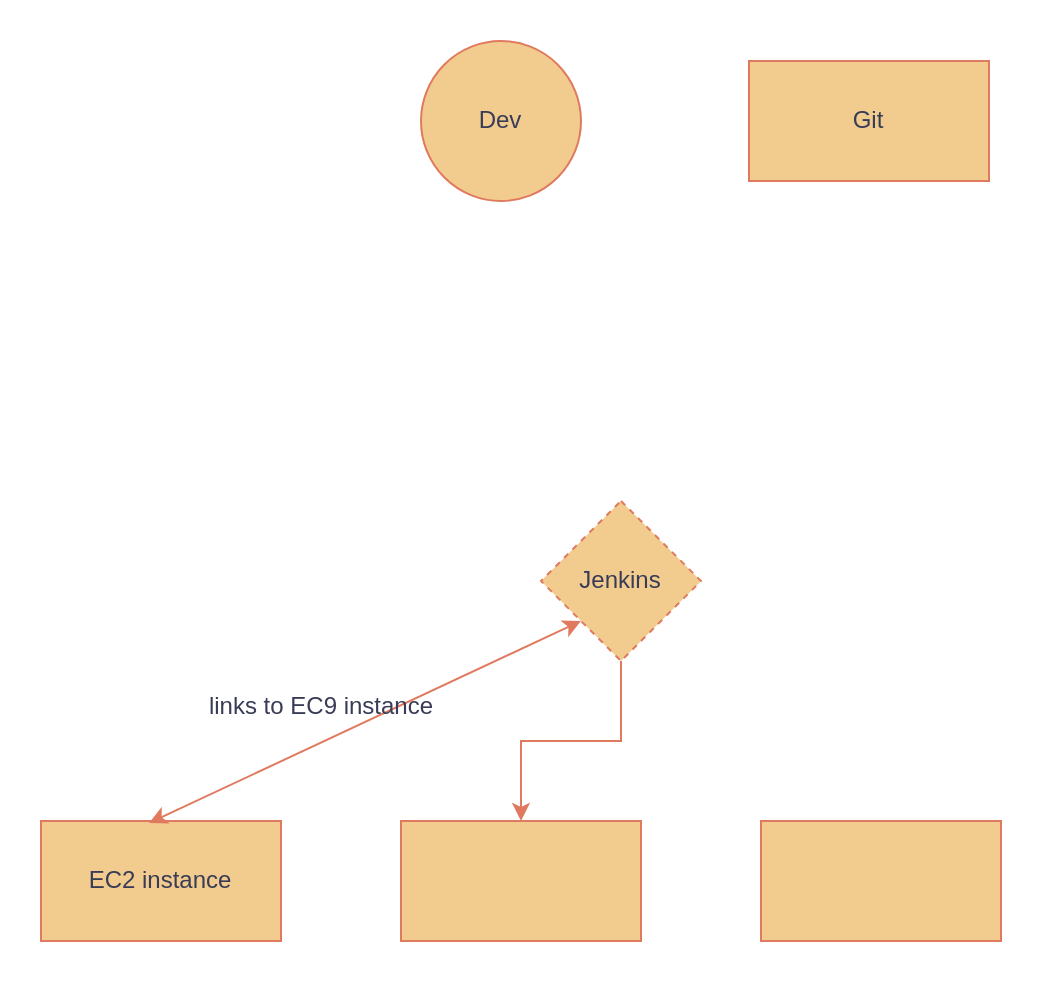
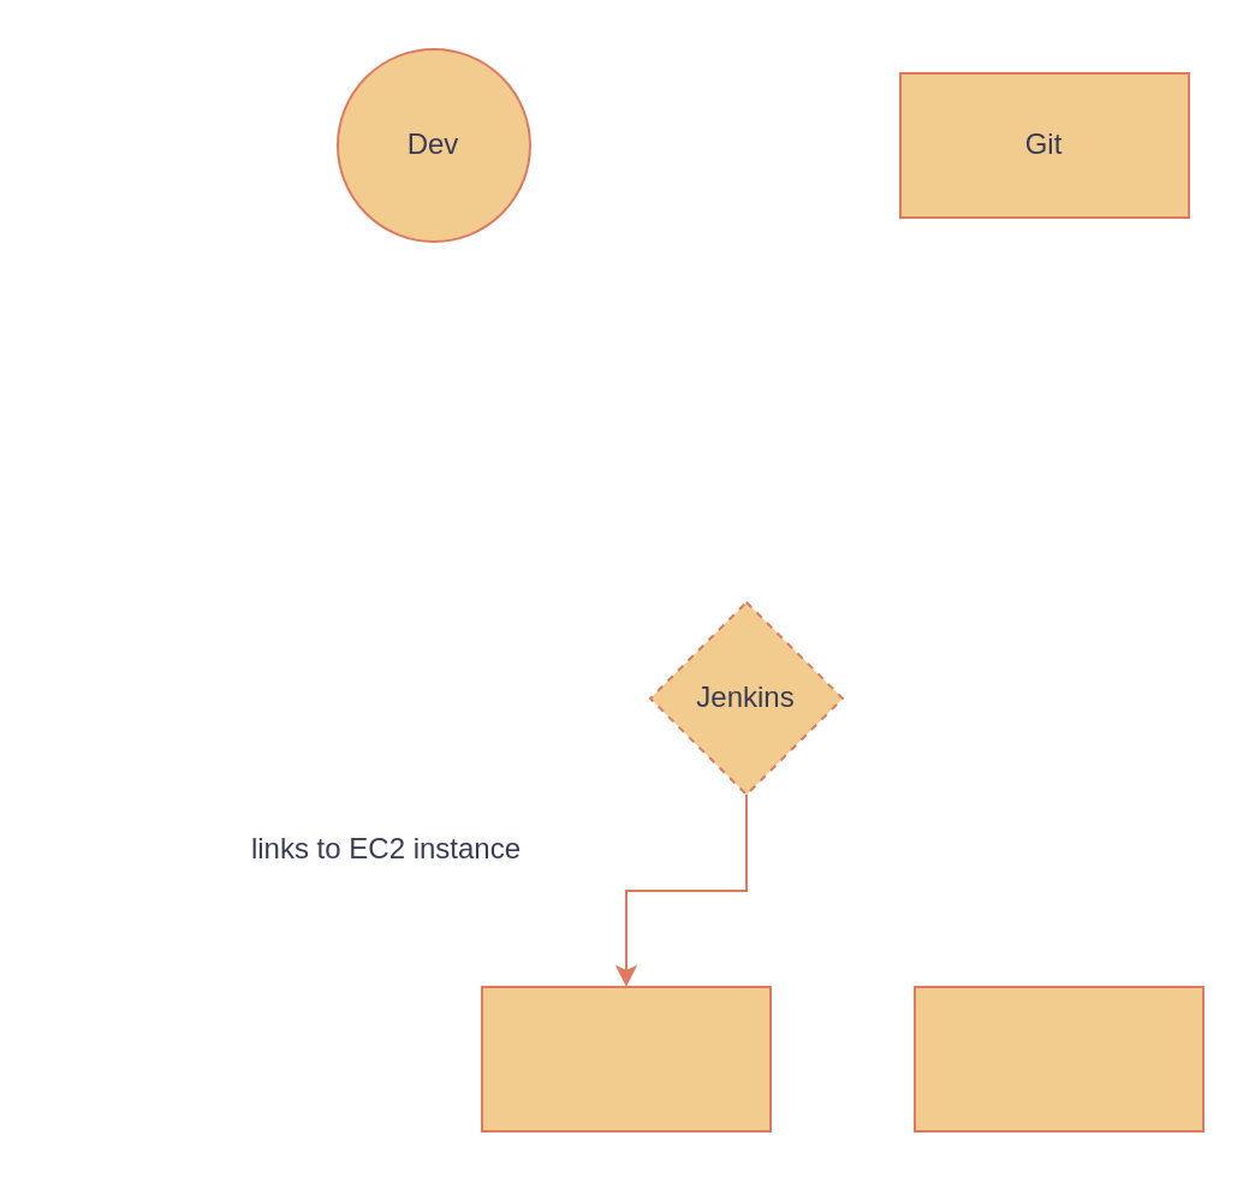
  <mxCell id="0" />
  <mxCell id="1" parent="0" />
- <mxCell id="2" value="Dev" style="ellipse;whiteSpace=wrap;html=1;strokeColor=#E07A5F;fontColor=#393C56;fillColor=#F2CC8F;labelBackgroundColor=none;" vertex="1" parent="1"><mxGeometry x="210" y="20" width="80" height="80" as="geometry" /></mxCell>
+ <mxCell id="2" value="Dev" style="ellipse;whiteSpace=wrap;html=1;strokeColor=#E07A5F;fontColor=#393C56;fillColor=#F2CC8F;labelBackgroundColor=none;" vertex="1" parent="1"><mxGeometry x="140" y="20" width="80" height="80" as="geometry" /></mxCell>
  <mxCell id="3" value="Git" style="whiteSpace=wrap;html=1;strokeColor=#E07A5F;fontColor=#393C56;fillColor=#F2CC8F;" vertex="1" parent="1"><mxGeometry x="374" y="30" width="120" height="60" as="geometry" /></mxCell>
  <mxCell id="4" style="edgeStyle=orthogonalEdgeStyle;rounded=0;orthogonalLoop=1;jettySize=auto;html=1;exitX=0.5;exitY=1;exitDx=0;exitDy=0;entryX=0.5;entryY=0;entryDx=0;entryDy=0;strokeColor=#E07A5F;fontColor=#393C56;fillColor=#F2CC8F;" edge="1" parent="1" source="5" target="7"><mxGeometry relative="1" as="geometry" /></mxCell>
  <mxCell id="5" value="Jenkins" style="rhombus;whiteSpace=wrap;html=1;strokeColor=#E07A5F;fontColor=#393C56;fillColor=#F2CC8F;dashed=1;" vertex="1" parent="1"><mxGeometry x="270" y="250" width="80" height="80" as="geometry" /></mxCell>
- <mxCell id="6" value="EC2 instance" style="rounded=0;whiteSpace=wrap;html=1;strokeColor=#E07A5F;fontColor=#393C56;fillColor=#F2CC8F;" vertex="1" parent="1"><mxGeometry x="20" y="410" width="120" height="60" as="geometry" /></mxCell>
  <mxCell id="7" value="" style="rounded=0;whiteSpace=wrap;html=1;strokeColor=#E07A5F;fontColor=#393C56;fillColor=#F2CC8F;" vertex="1" parent="1"><mxGeometry x="200" y="410" width="120" height="60" as="geometry" /></mxCell>
  <mxCell id="8" value="" style="rounded=0;whiteSpace=wrap;html=1;strokeColor=#E07A5F;fontColor=#393C56;fillColor=#F2CC8F;" vertex="1" parent="1"><mxGeometry x="380" y="410" width="120" height="60" as="geometry" /></mxCell>
- <mxCell id="9" value="" style="endArrow=classic;startArrow=classic;html=1;rounded=0;strokeColor=#E07A5F;fontColor=#393C56;fillColor=#F2CC8F;entryX=0;entryY=1;entryDx=0;entryDy=0;exitX=0.45;exitY=0.017;exitDx=0;exitDy=0;exitPerimeter=0;" edge="1" parent="1" source="6" target="5"><mxGeometry width="50" height="50" relative="1" as="geometry"><mxPoint x="120" y="380" as="sourcePoint" /><mxPoint x="170" y="330" as="targetPoint" /><Array as="points" /></mxGeometry></mxCell>
- <mxCell id="10" value="links to EC9 instance" style="text;html=1;align=center;verticalAlign=middle;resizable=0;points=[];autosize=1;strokeColor=none;fillColor=none;fontColor=#393C56;" vertex="1" parent="1"><mxGeometry x="95" y="338" width="130" height="30" as="geometry" /></mxCell>
+ <mxCell id="10" value="links to EC2 instance" style="text;html=1;align=center;verticalAlign=middle;resizable=0;points=[];autosize=1;strokeColor=none;fillColor=none;fontColor=#393C56;" vertex="1" parent="1"><mxGeometry x="95" y="338" width="130" height="30" as="geometry" /></mxCell>
